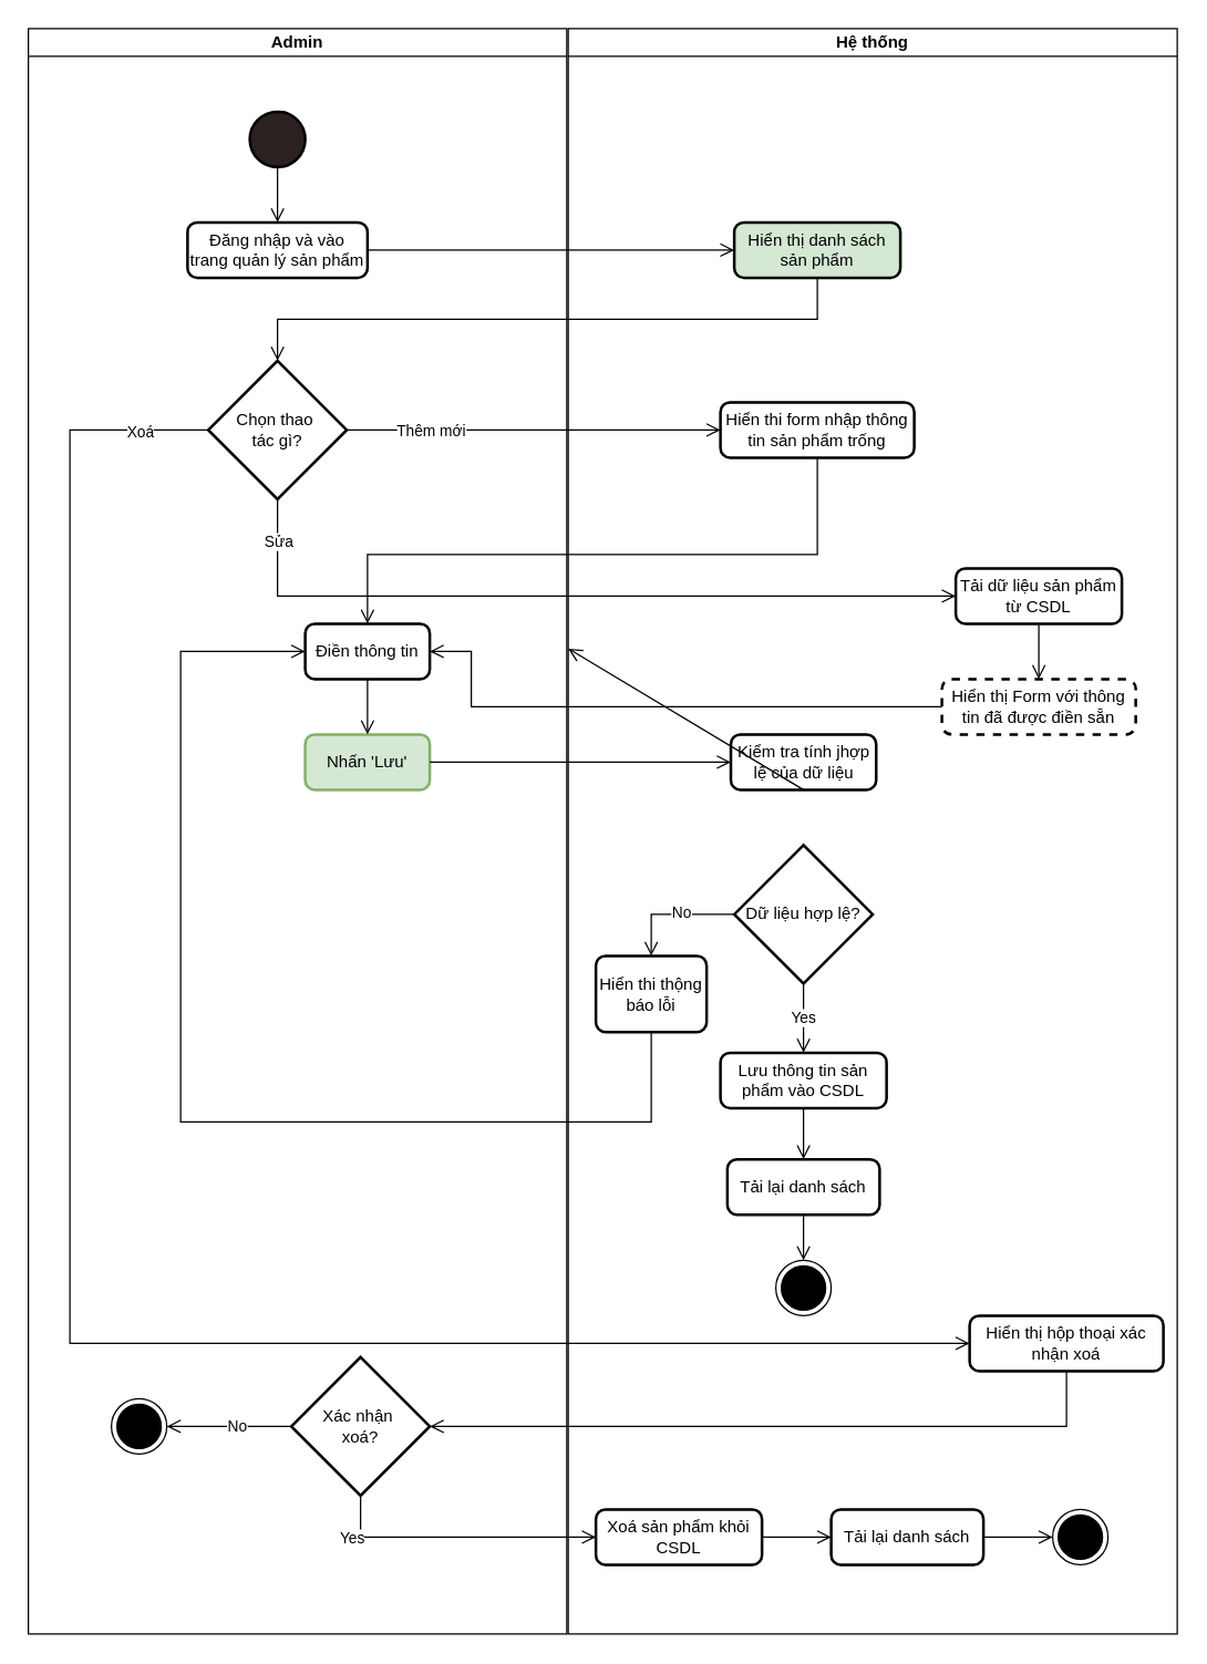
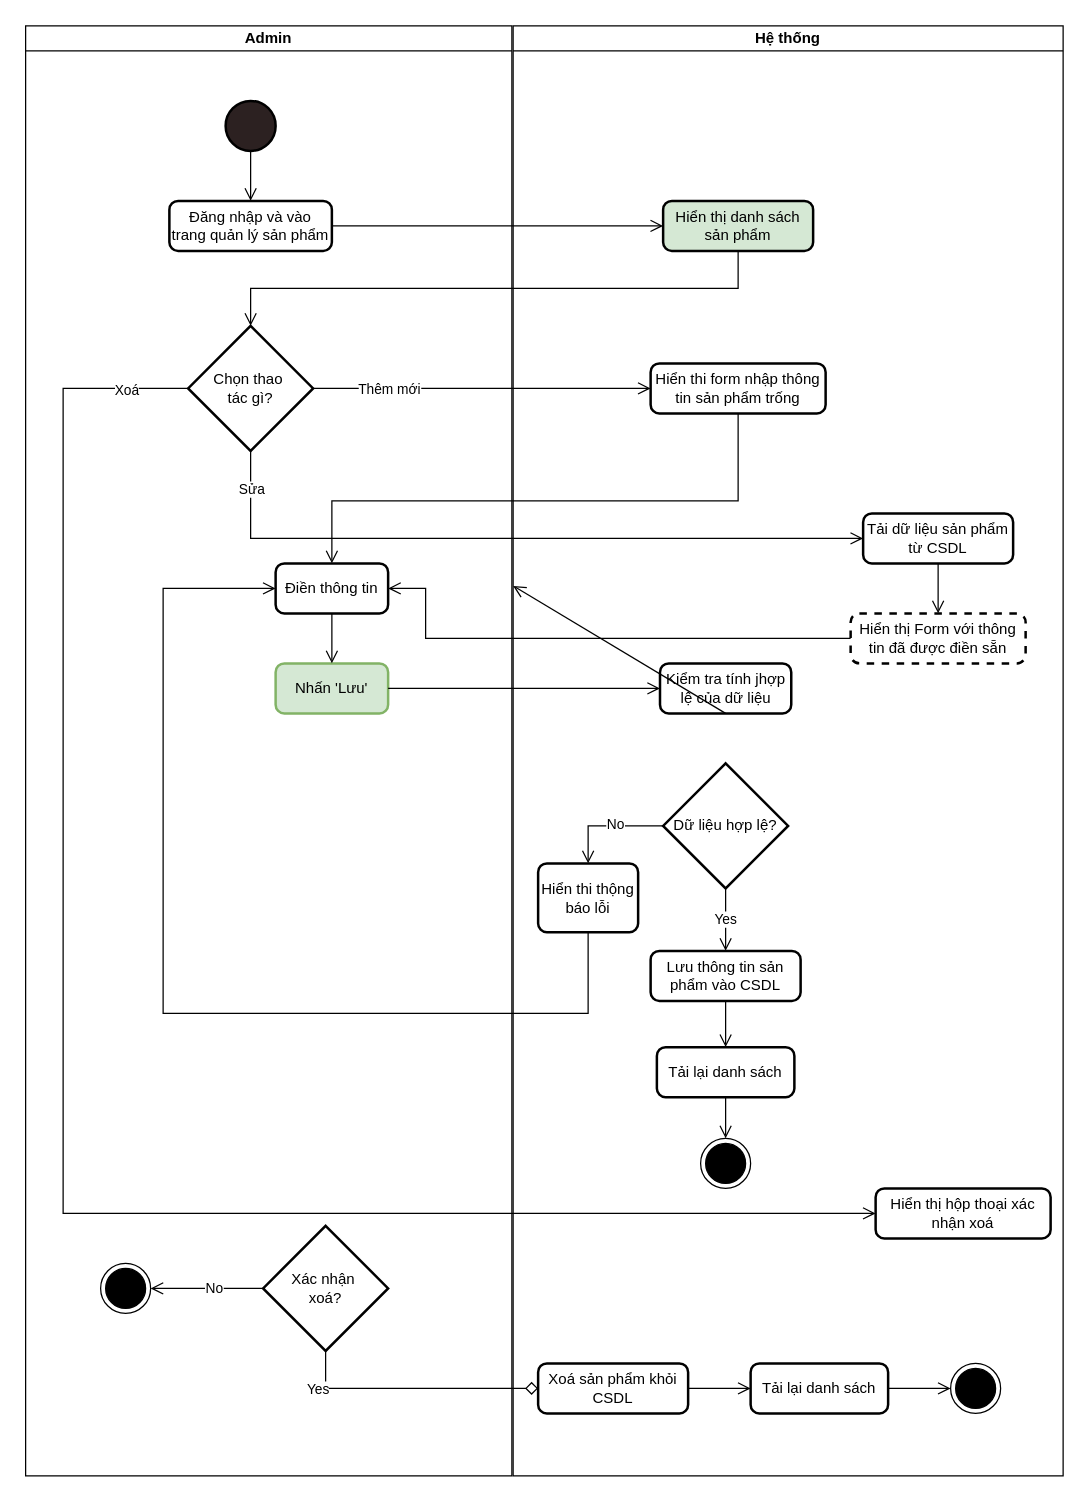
  <mxCell id="0" />
  <mxCell id="1" parent="0" />
  <mxCell id="2" value="Hệ thống" style="swimlane;startSize=20;whiteSpace=wrap;html=1;" vertex="1" parent="1"><mxGeometry x="410" y="20" width="440" height="1160" as="geometry" /></mxCell>
  <mxCell id="3" value="Lưu thông tin sản phẩm vào CSDL" style="rounded=1;whiteSpace=wrap;html=1;absoluteArcSize=1;arcSize=14;strokeWidth=2;" vertex="1" parent="1"><mxGeometry x="520" y="760" width="120" height="40" as="geometry" /></mxCell>
  <mxCell id="4" value="" style="strokeWidth=2;html=1;shape=mxgraph.flowchart.start_2;whiteSpace=wrap;fillColor=light-dark(#2c2121, #ededed);fillStyle=auto;" vertex="1" parent="1"><mxGeometry x="180" y="80" width="40" height="40" as="geometry" /></mxCell>
  <mxCell id="5" value="Đăng nhập và vào trang quản lý sản phẩm" style="rounded=1;whiteSpace=wrap;html=1;absoluteArcSize=1;arcSize=14;strokeWidth=2;" vertex="1" parent="1"><mxGeometry x="135" y="160" width="130" height="40" as="geometry" /></mxCell>
  <mxCell id="6" value="" style="endArrow=open;startArrow=none;endFill=0;startFill=0;endSize=8;html=1;verticalAlign=bottom;labelBackgroundColor=none;strokeWidth=1;rounded=0;exitX=0.5;exitY=1;exitDx=0;exitDy=0;exitPerimeter=0;entryX=0.5;entryY=0;entryDx=0;entryDy=0;" edge="1" parent="1" source="4" target="5"><mxGeometry width="160" relative="1" as="geometry"><mxPoint x="230" y="190" as="sourcePoint" /><mxPoint x="200" y="160" as="targetPoint" /></mxGeometry></mxCell>
  <mxCell id="7" value="Chọn thao&amp;nbsp;&lt;div&gt;tác gì?&lt;/div&gt;" style="strokeWidth=2;html=1;shape=mxgraph.flowchart.decision;whiteSpace=wrap;" vertex="1" parent="1"><mxGeometry x="150" y="260" width="100" height="100" as="geometry" /></mxCell>
  <mxCell id="8" value="" style="endArrow=open;startArrow=none;endFill=0;startFill=0;endSize=8;html=1;verticalAlign=bottom;labelBackgroundColor=none;strokeWidth=1;rounded=0;exitX=0;exitY=0.5;exitDx=0;exitDy=0;exitPerimeter=0;entryX=0;entryY=0.5;entryDx=0;entryDy=0;" edge="1" parent="1" source="7" target="40"><mxGeometry width="160" relative="1" as="geometry"><mxPoint x="150" y="620" as="sourcePoint" /><mxPoint x="770" y="970" as="targetPoint" /><Array as="points"><mxPoint x="50" y="310" /><mxPoint x="50" y="620" /><mxPoint x="50" y="970" /></Array></mxGeometry></mxCell>
  <mxCell id="9" value="Xoá" style="edgeLabel;html=1;align=center;verticalAlign=middle;resizable=0;points=[];" vertex="1" connectable="0" parent="8"><mxGeometry x="-0.06" y="3" relative="1" as="geometry"><mxPoint x="47" y="-562" as="offset" /></mxGeometry></mxCell>
  <mxCell id="10" value="" style="endArrow=open;startArrow=none;endFill=0;startFill=0;endSize=8;html=1;verticalAlign=bottom;labelBackgroundColor=none;strokeWidth=1;rounded=0;exitX=0.5;exitY=1;exitDx=0;exitDy=0;exitPerimeter=0;entryX=0;entryY=0.5;entryDx=0;entryDy=0;" edge="1" parent="1" source="7" target="35"><mxGeometry width="160" relative="1" as="geometry"><mxPoint x="570" y="400" as="sourcePoint" /><mxPoint x="200" y="400" as="targetPoint" /><Array as="points"><mxPoint x="200" y="430" /><mxPoint x="360" y="430" /></Array></mxGeometry></mxCell>
  <mxCell id="11" value="Sửa" style="edgeLabel;html=1;align=center;verticalAlign=middle;resizable=0;points=[];" vertex="1" connectable="0" parent="10"><mxGeometry x="-0.15" y="-1" relative="1" as="geometry"><mxPoint x="-168" y="-41" as="offset" /></mxGeometry></mxCell>
  <mxCell id="12" value="" style="endArrow=open;startArrow=none;endFill=0;startFill=0;endSize=8;html=1;verticalAlign=bottom;labelBackgroundColor=none;strokeWidth=1;rounded=0;exitX=1;exitY=0.5;exitDx=0;exitDy=0;entryX=0;entryY=0.5;entryDx=0;entryDy=0;" edge="1" parent="1" source="5" target="13"><mxGeometry width="160" relative="1" as="geometry"><mxPoint x="440" y="230" as="sourcePoint" /><mxPoint x="440" y="270" as="targetPoint" /></mxGeometry></mxCell>
  <mxCell id="13" value="Hiển thị danh sách sản phẩm" style="rounded=1;whiteSpace=wrap;html=1;absoluteArcSize=1;arcSize=14;strokeWidth=2;fillColor=#d5e8d4;" vertex="1" parent="1"><mxGeometry x="530" y="160" width="120" height="40" as="geometry" /></mxCell>
  <mxCell id="14" value="" style="endArrow=open;startArrow=none;endFill=0;startFill=0;endSize=8;html=1;verticalAlign=bottom;labelBackgroundColor=none;strokeWidth=1;rounded=0;exitX=0.5;exitY=1;exitDx=0;exitDy=0;entryX=0.5;entryY=0;entryDx=0;entryDy=0;entryPerimeter=0;" edge="1" parent="1" source="13" target="7"><mxGeometry width="160" relative="1" as="geometry"><mxPoint x="850" y="170" as="sourcePoint" /><mxPoint x="590" y="240" as="targetPoint" /><Array as="points"><mxPoint x="590" y="230" /><mxPoint x="200" y="230" /></Array></mxGeometry></mxCell>
  <mxCell id="15" value="Hiển thi form nhập thông tin sản phẩm trống" style="rounded=1;whiteSpace=wrap;html=1;absoluteArcSize=1;arcSize=14;strokeWidth=2;" vertex="1" parent="1"><mxGeometry x="520" y="290" width="140" height="40" as="geometry" /></mxCell>
  <mxCell id="16" value="" style="endArrow=open;startArrow=none;endFill=0;startFill=0;endSize=8;html=1;verticalAlign=bottom;labelBackgroundColor=none;strokeWidth=1;rounded=0;exitX=1;exitY=0.5;exitDx=0;exitDy=0;exitPerimeter=0;entryX=0;entryY=0.5;entryDx=0;entryDy=0;" edge="1" parent="1" source="7" target="15"><mxGeometry width="160" relative="1" as="geometry"><mxPoint x="310" y="300" as="sourcePoint" /><mxPoint x="340" y="310" as="targetPoint" /></mxGeometry></mxCell>
  <mxCell id="17" value="Thêm mới" style="edgeLabel;html=1;align=center;verticalAlign=middle;resizable=0;points=[];" vertex="1" connectable="0" parent="16"><mxGeometry x="-0.111" y="-1" relative="1" as="geometry"><mxPoint x="-60" y="-1" as="offset" /></mxGeometry></mxCell>
  <mxCell id="18" value="Điền thông tin" style="rounded=1;whiteSpace=wrap;html=1;absoluteArcSize=1;arcSize=14;strokeWidth=2;" vertex="1" parent="1"><mxGeometry x="220" y="450" width="90" height="40" as="geometry" /></mxCell>
  <mxCell id="19" value="" style="endArrow=open;startArrow=none;endFill=0;startFill=0;endSize=8;html=1;verticalAlign=bottom;labelBackgroundColor=none;strokeWidth=1;rounded=0;exitX=0.5;exitY=1;exitDx=0;exitDy=0;entryX=0.5;entryY=0;entryDx=0;entryDy=0;" edge="1" parent="1" source="15" target="18"><mxGeometry width="160" relative="1" as="geometry"><mxPoint x="560" y="420" as="sourcePoint" /><mxPoint x="560" y="460" as="targetPoint" /><Array as="points"><mxPoint x="590" y="400" /><mxPoint x="265" y="400" /></Array></mxGeometry></mxCell>
  <mxCell id="20" value="Nhấn 'Lưu'" style="rounded=1;whiteSpace=wrap;html=1;absoluteArcSize=1;arcSize=14;strokeWidth=2;fillColor=#d5e8d4;strokeColor=#82b366;" vertex="1" parent="1"><mxGeometry x="220" y="530" width="90" height="40" as="geometry" /></mxCell>
  <mxCell id="21" value="" style="endArrow=open;startArrow=none;endFill=0;startFill=0;endSize=8;html=1;verticalAlign=bottom;labelBackgroundColor=none;strokeWidth=1;rounded=0;exitX=0.5;exitY=1;exitDx=0;exitDy=0;entryX=0.5;entryY=0;entryDx=0;entryDy=0;" edge="1" parent="1" source="18" target="20"><mxGeometry width="160" relative="1" as="geometry"><mxPoint x="220" y="600" as="sourcePoint" /><mxPoint x="220" y="640" as="targetPoint" /></mxGeometry></mxCell>
  <mxCell id="22" value="Kiểm tra tính jhợp lệ của dữ liệu" style="rounded=1;whiteSpace=wrap;html=1;absoluteArcSize=1;arcSize=14;strokeWidth=2;" vertex="1" parent="1"><mxGeometry x="527.5" y="530" width="105" height="40" as="geometry" /></mxCell>
  <mxCell id="23" value="Dữ liệu hợp lệ?" style="strokeWidth=2;html=1;shape=mxgraph.flowchart.decision;whiteSpace=wrap;" vertex="1" parent="1"><mxGeometry x="530" y="610" width="100" height="100" as="geometry" /></mxCell>
  <mxCell id="24" value="" style="endArrow=open;startArrow=none;endFill=0;startFill=0;endSize=8;html=1;verticalAlign=bottom;labelBackgroundColor=none;strokeWidth=1;rounded=0;exitX=0.5;exitY=1;exitDx=0;exitDy=0;" edge="1" parent="1" source="22" target="2"><mxGeometry width="160" relative="1" as="geometry"><mxPoint x="490" y="580" as="sourcePoint" /><mxPoint x="668" y="580" as="targetPoint" /></mxGeometry></mxCell>
  <mxCell id="25" value="" style="endArrow=open;startArrow=none;endFill=0;startFill=0;endSize=8;html=1;verticalAlign=bottom;labelBackgroundColor=none;strokeWidth=1;rounded=0;exitX=0;exitY=0.5;exitDx=0;exitDy=0;exitPerimeter=0;entryX=0.5;entryY=0;entryDx=0;entryDy=0;" edge="1" parent="1" source="23" target="27"><mxGeometry width="160" relative="1" as="geometry"><mxPoint x="490" y="640" as="sourcePoint" /><mxPoint x="460" y="660" as="targetPoint" /><Array as="points"><mxPoint x="470" y="660" /></Array></mxGeometry></mxCell>
  <mxCell id="26" value="No" style="edgeLabel;html=1;align=center;verticalAlign=middle;resizable=0;points=[];" vertex="1" connectable="0" parent="25"><mxGeometry x="-0.143" y="-2" relative="1" as="geometry"><mxPoint as="offset" /></mxGeometry></mxCell>
  <mxCell id="27" value="Hiển thi thộng báo lỗi" style="rounded=1;whiteSpace=wrap;html=1;absoluteArcSize=1;arcSize=14;strokeWidth=2;" vertex="1" parent="1"><mxGeometry x="430" y="690" width="80" height="55" as="geometry" /></mxCell>
  <mxCell id="28" value="" style="endArrow=open;startArrow=none;endFill=0;startFill=0;endSize=8;html=1;verticalAlign=bottom;labelBackgroundColor=none;strokeWidth=1;rounded=0;entryX=0;entryY=0.5;entryDx=0;entryDy=0;exitX=0.5;exitY=1;exitDx=0;exitDy=0;" edge="1" parent="1" source="27" target="18"><mxGeometry width="160" relative="1" as="geometry"><mxPoint x="480" y="810" as="sourcePoint" /><mxPoint x="688" y="720" as="targetPoint" /><Array as="points"><mxPoint x="470" y="810" /><mxPoint x="130" y="810" /><mxPoint x="130" y="710" /><mxPoint x="130" y="470" /></Array></mxGeometry></mxCell>
  <mxCell id="29" value="" style="endArrow=open;startArrow=none;endFill=0;startFill=0;endSize=8;html=1;verticalAlign=bottom;labelBackgroundColor=none;strokeWidth=1;rounded=0;exitX=0.5;exitY=1;exitDx=0;exitDy=0;exitPerimeter=0;entryX=0.5;entryY=0;entryDx=0;entryDy=0;" edge="1" parent="1" source="23" target="3"><mxGeometry width="160" relative="1" as="geometry"><mxPoint x="650" y="750" as="sourcePoint" /><mxPoint x="580" y="760" as="targetPoint" /></mxGeometry></mxCell>
  <mxCell id="30" value="Yes" style="edgeLabel;html=1;align=center;verticalAlign=middle;resizable=0;points=[];" vertex="1" connectable="0" parent="29"><mxGeometry x="-0.039" y="-1" relative="1" as="geometry"><mxPoint as="offset" /></mxGeometry></mxCell>
  <mxCell id="31" value="Tải lại danh sách" style="rounded=1;whiteSpace=wrap;html=1;absoluteArcSize=1;arcSize=14;strokeWidth=2;" vertex="1" parent="1"><mxGeometry x="525" y="837" width="110" height="40" as="geometry" /></mxCell>
  <mxCell id="32" value="" style="endArrow=open;startArrow=none;endFill=0;startFill=0;endSize=8;html=1;verticalAlign=bottom;labelBackgroundColor=none;strokeWidth=1;rounded=0;exitX=0.5;exitY=1;exitDx=0;exitDy=0;entryX=0.5;entryY=0;entryDx=0;entryDy=0;" edge="1" parent="1" source="3" target="31"><mxGeometry width="160" relative="1" as="geometry"><mxPoint x="680" y="730" as="sourcePoint" /><mxPoint x="680" y="770" as="targetPoint" /></mxGeometry></mxCell>
  <mxCell id="33" value="" style="ellipse;html=1;shape=endState;fillColor=strokeColor;" vertex="1" parent="1"><mxGeometry x="560" y="910" width="40" height="40" as="geometry" /></mxCell>
  <mxCell id="34" value="" style="endArrow=open;startArrow=none;endFill=0;startFill=0;endSize=8;html=1;verticalAlign=bottom;labelBackgroundColor=none;strokeWidth=1;rounded=0;exitX=0.5;exitY=1;exitDx=0;exitDy=0;entryX=0.5;entryY=0;entryDx=0;entryDy=0;" edge="1" parent="1" source="31" target="33"><mxGeometry width="160" relative="1" as="geometry"><mxPoint x="700" y="890" as="sourcePoint" /><mxPoint x="700" y="927" as="targetPoint" /></mxGeometry></mxCell>
  <mxCell id="35" value="Tải dữ liệu sản phẩm từ CSDL" style="rounded=1;whiteSpace=wrap;html=1;absoluteArcSize=1;arcSize=14;strokeWidth=2;" vertex="1" parent="1"><mxGeometry x="690" y="410" width="120" height="40" as="geometry" /></mxCell>
  <mxCell id="36" value="Hiển thị Form với thông tin đã được điền sẵn" style="rounded=1;whiteSpace=wrap;html=1;absoluteArcSize=1;arcSize=14;strokeWidth=2;dashed=1;" vertex="1" parent="1"><mxGeometry x="680" y="490" width="140" height="40" as="geometry" /></mxCell>
  <mxCell id="37" value="" style="endArrow=open;startArrow=none;endFill=0;startFill=0;endSize=8;html=1;verticalAlign=bottom;labelBackgroundColor=none;strokeWidth=1;rounded=0;entryX=0.5;entryY=0;entryDx=0;entryDy=0;exitX=0.5;exitY=1;exitDx=0;exitDy=0;" edge="1" parent="1" source="35" target="36"><mxGeometry width="160" relative="1" as="geometry"><mxPoint x="750" y="460" as="sourcePoint" /><mxPoint x="910" y="490" as="targetPoint" /></mxGeometry></mxCell>
  <mxCell id="38" value="" style="endArrow=open;startArrow=none;endFill=0;startFill=0;endSize=8;html=1;verticalAlign=bottom;labelBackgroundColor=none;strokeWidth=1;rounded=0;entryX=1;entryY=0.5;entryDx=0;entryDy=0;exitX=0;exitY=0.5;exitDx=0;exitDy=0;" edge="1" parent="1" source="36" target="18"><mxGeometry width="160" relative="1" as="geometry"><mxPoint x="180" y="560" as="sourcePoint" /><mxPoint x="235" y="510" as="targetPoint" /><Array as="points"><mxPoint x="340" y="510" /><mxPoint x="340" y="470" /></Array></mxGeometry></mxCell>
  <mxCell id="39" value="" style="endArrow=open;startArrow=none;endFill=0;startFill=0;endSize=8;html=1;verticalAlign=bottom;labelBackgroundColor=none;strokeWidth=1;rounded=0;exitX=1;exitY=0.5;exitDx=0;exitDy=0;entryX=0;entryY=0.5;entryDx=0;entryDy=0;" edge="1" parent="1" source="20" target="22"><mxGeometry width="160" relative="1" as="geometry"><mxPoint x="210" y="570" as="sourcePoint" /><mxPoint x="150" y="640" as="targetPoint" /><Array as="points" /></mxGeometry></mxCell>
  <mxCell id="40" value="Hiển thị hộp thoại xác nhận xoá" style="rounded=1;whiteSpace=wrap;html=1;absoluteArcSize=1;arcSize=14;strokeWidth=2;" vertex="1" parent="1"><mxGeometry x="700" y="950" width="140" height="40" as="geometry" /></mxCell>
  <mxCell id="41" value="&lt;div&gt;Xác nhận&amp;nbsp;&lt;/div&gt;&lt;div&gt;xoá?&lt;/div&gt;" style="strokeWidth=2;html=1;shape=mxgraph.flowchart.decision;whiteSpace=wrap;" vertex="1" parent="1"><mxGeometry x="210" y="980" width="100" height="100" as="geometry" /></mxCell>
- <mxCell id="42" value="" style="endArrow=open;startArrow=none;endFill=0;startFill=0;endSize=8;html=1;verticalAlign=bottom;labelBackgroundColor=none;strokeWidth=1;rounded=0;entryX=1;entryY=0.5;entryDx=0;entryDy=0;exitX=0.5;exitY=1;exitDx=0;exitDy=0;entryPerimeter=0;" edge="1" parent="1" source="40" target="41"><mxGeometry width="160" relative="1" as="geometry"><mxPoint x="960" y="470" as="sourcePoint" /><mxPoint x="960" y="510" as="targetPoint" /><Array as="points"><mxPoint x="770" y="1030" /></Array></mxGeometry></mxCell>
  <mxCell id="43" value="" style="ellipse;html=1;shape=endState;fillColor=strokeColor;" vertex="1" parent="1"><mxGeometry x="80" y="1010" width="40" height="40" as="geometry" /></mxCell>
  <mxCell id="44" value="" style="endArrow=open;startArrow=none;endFill=0;startFill=0;endSize=8;html=1;verticalAlign=bottom;labelBackgroundColor=none;strokeWidth=1;rounded=0;entryX=1;entryY=0.5;entryDx=0;entryDy=0;" edge="1" parent="1" source="41" target="43"><mxGeometry width="160" relative="1" as="geometry"><mxPoint x="316" y="880" as="sourcePoint" /><mxPoint x="390" y="880" as="targetPoint" /></mxGeometry></mxCell>
  <mxCell id="45" value="No" style="edgeLabel;html=1;align=center;verticalAlign=middle;resizable=0;points=[];" vertex="1" connectable="0" parent="44"><mxGeometry x="-0.101" y="-1" relative="1" as="geometry"><mxPoint as="offset" /></mxGeometry></mxCell>
- <mxCell id="46" value="" style="endArrow=open;startArrow=none;endFill=0;startFill=0;endSize=8;html=1;verticalAlign=bottom;labelBackgroundColor=none;strokeWidth=1;rounded=0;exitX=0.5;exitY=1;exitDx=0;exitDy=0;exitPerimeter=0;entryX=0;entryY=0.5;entryDx=0;entryDy=0;" edge="1" parent="1" source="41" target="48"><mxGeometry width="160" relative="1" as="geometry"><mxPoint x="246" y="980" as="sourcePoint" /><mxPoint x="260" y="1140" as="targetPoint" /><Array as="points"><mxPoint x="260" y="1110" /></Array></mxGeometry></mxCell>
+ <mxCell id="46" value="" style="endArrow=diamond;startArrow=none;endFill=0;startFill=0;endSize=8;html=1;verticalAlign=bottom;labelBackgroundColor=none;strokeWidth=1;rounded=0;exitX=0.5;exitY=1;exitDx=0;exitDy=0;exitPerimeter=0;entryX=0;entryY=0.5;entryDx=0;entryDy=0;" edge="1" parent="1" source="41" target="48"><mxGeometry width="160" relative="1" as="geometry"><mxPoint x="246" y="980" as="sourcePoint" /><mxPoint x="260" y="1140" as="targetPoint" /><Array as="points"><mxPoint x="260" y="1110" /></Array></mxGeometry></mxCell>
  <mxCell id="47" value="Yes" style="edgeLabel;html=1;align=center;verticalAlign=middle;resizable=0;points=[];" vertex="1" connectable="0" parent="46"><mxGeometry x="-0.109" y="1" relative="1" as="geometry"><mxPoint x="-66" y="1" as="offset" /></mxGeometry></mxCell>
  <mxCell id="48" value="Xoá sản phẩm khỏi CSDL" style="rounded=1;whiteSpace=wrap;html=1;absoluteArcSize=1;arcSize=14;strokeWidth=2;" vertex="1" parent="1"><mxGeometry x="430" y="1090" width="120" height="40" as="geometry" /></mxCell>
  <mxCell id="49" value="Tải lại danh sách" style="rounded=1;whiteSpace=wrap;html=1;absoluteArcSize=1;arcSize=14;strokeWidth=2;" vertex="1" parent="1"><mxGeometry x="600" y="1090" width="110" height="40" as="geometry" /></mxCell>
  <mxCell id="50" value="" style="ellipse;html=1;shape=endState;fillColor=strokeColor;" vertex="1" parent="1"><mxGeometry x="760" y="1090" width="40" height="40" as="geometry" /></mxCell>
  <mxCell id="51" value="" style="endArrow=open;startArrow=none;endFill=0;startFill=0;endSize=8;html=1;verticalAlign=bottom;labelBackgroundColor=none;strokeWidth=1;rounded=0;exitX=1;exitY=0.5;exitDx=0;exitDy=0;entryX=0;entryY=0.5;entryDx=0;entryDy=0;" edge="1" parent="1" source="48" target="49"><mxGeometry width="160" relative="1" as="geometry"><mxPoint x="680" y="940" as="sourcePoint" /><mxPoint x="680" y="973" as="targetPoint" /></mxGeometry></mxCell>
  <mxCell id="52" value="" style="endArrow=open;startArrow=none;endFill=0;startFill=0;endSize=8;html=1;verticalAlign=bottom;labelBackgroundColor=none;strokeWidth=1;rounded=0;exitX=1;exitY=0.5;exitDx=0;exitDy=0;entryX=0;entryY=0.5;entryDx=0;entryDy=0;" edge="1" parent="1" source="49" target="50"><mxGeometry width="160" relative="1" as="geometry"><mxPoint x="710" y="1160" as="sourcePoint" /><mxPoint x="760" y="1160" as="targetPoint" /></mxGeometry></mxCell>
  <mxCell id="53" value="Admin" style="swimlane;startSize=20;whiteSpace=wrap;html=1;" vertex="1" parent="1"><mxGeometry x="20" y="20" width="389" height="1160" as="geometry" /></mxCell>
